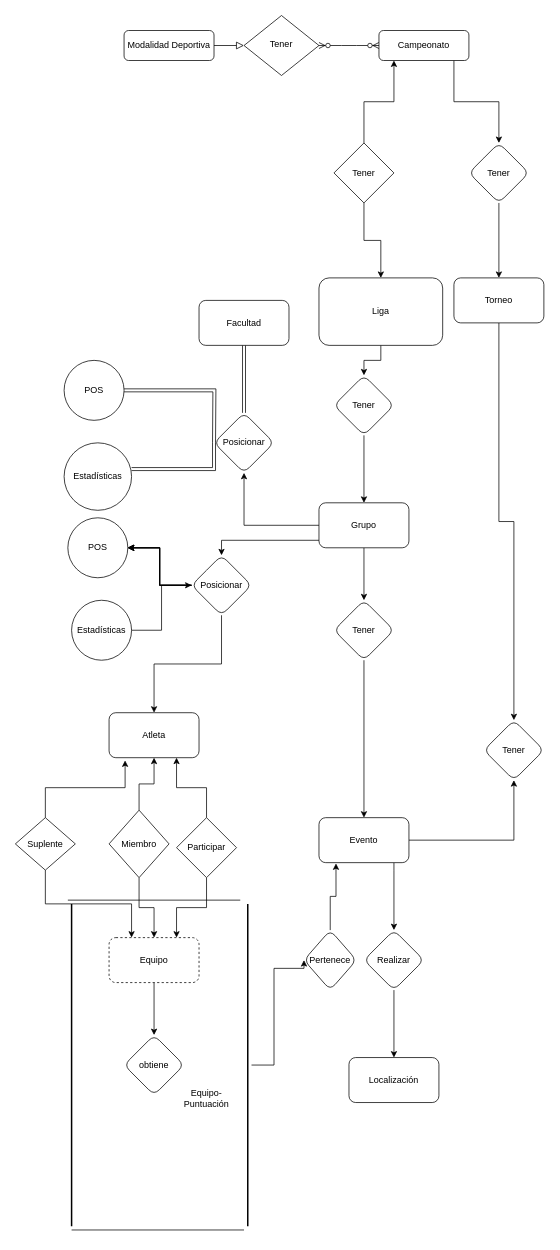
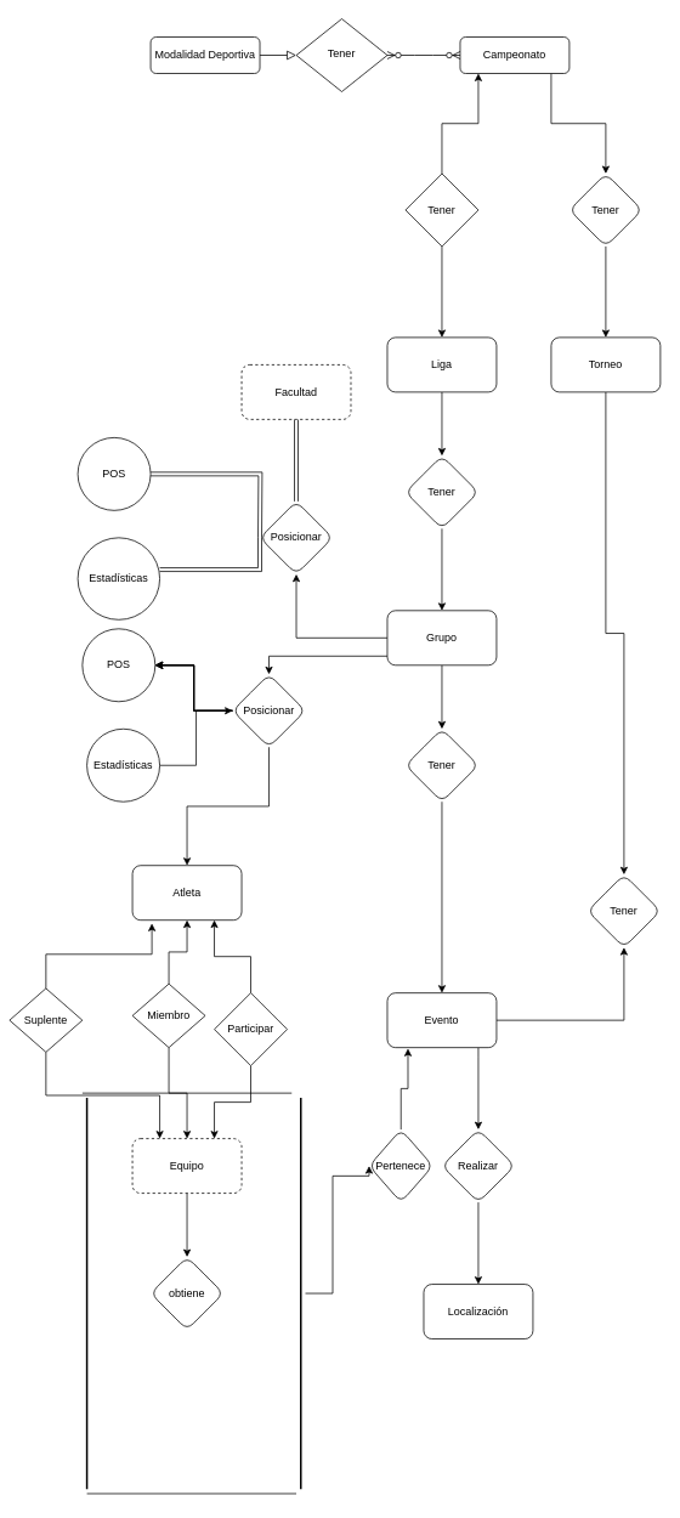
  <mxCell id="0" />
  <mxCell id="1" parent="0" />
  <mxCell id="2" value="" style="rounded=0;html=1;jettySize=auto;orthogonalLoop=1;fontSize=11;endArrow=block;endFill=0;endSize=8;strokeWidth=1;shadow=0;labelBackgroundColor=none;edgeStyle=orthogonalEdgeStyle;" parent="1" source="3" target="4" edge="1"><mxGeometry relative="1" as="geometry" /></mxCell>
  <mxCell id="3" value="Modalidad Deportiva" style="rounded=1;whiteSpace=wrap;html=1;fontSize=12;glass=0;strokeWidth=1;shadow=0;" parent="1" vertex="1"><mxGeometry x="165" y="40" width="120" height="40" as="geometry" /></mxCell>
  <mxCell id="4" value="Tener" style="rhombus;whiteSpace=wrap;html=1;shadow=0;fontFamily=Helvetica;fontSize=12;align=center;strokeWidth=1;spacing=6;spacingTop=-4;" parent="1" vertex="1"><mxGeometry x="325" y="20" width="100" height="80" as="geometry" /></mxCell>
  <mxCell id="5" value="" style="edgeStyle=orthogonalEdgeStyle;rounded=0;orthogonalLoop=1;jettySize=auto;html=1;" parent="1" source="6" target="15" edge="1"><mxGeometry relative="1" as="geometry"><Array as="points"><mxPoint x="605" y="135" /><mxPoint x="665" y="135" /></Array></mxGeometry></mxCell>
  <mxCell id="6" value="Campeonato" style="rounded=1;whiteSpace=wrap;html=1;fontSize=12;glass=0;strokeWidth=1;shadow=0;" parent="1" vertex="1"><mxGeometry x="505" y="40" width="120" height="40" as="geometry" /></mxCell>
  <mxCell id="7" value="" style="edgeStyle=orthogonalEdgeStyle;rounded=0;orthogonalLoop=1;jettySize=auto;html=1;" parent="1" source="8" target="17" edge="1"><mxGeometry relative="1" as="geometry" /></mxCell>
- <mxCell id="8" value="Liga" style="whiteSpace=wrap;html=1;rounded=1;glass=0;strokeWidth=1;shadow=0;" parent="1" vertex="1"><mxGeometry x="425" y="370" width="165" height="90" as="geometry" /></mxCell>
+ <mxCell id="8" value="Liga" style="whiteSpace=wrap;html=1;rounded=1;glass=0;strokeWidth=1;shadow=0;" parent="1" vertex="1"><mxGeometry x="425" y="370" width="120" height="60" as="geometry" /></mxCell>
  <mxCell id="9" style="edgeStyle=orthogonalEdgeStyle;rounded=0;orthogonalLoop=1;jettySize=auto;html=1;" parent="1" source="10" target="27" edge="1"><mxGeometry relative="1" as="geometry" /></mxCell>
  <mxCell id="10" value="Torneo" style="whiteSpace=wrap;html=1;rounded=1;glass=0;strokeWidth=1;shadow=0;" parent="1" vertex="1"><mxGeometry x="605" y="370" width="120" height="60" as="geometry" /></mxCell>
  <mxCell id="11" value="" style="edgeStyle=orthogonalEdgeStyle;rounded=0;orthogonalLoop=1;jettySize=auto;html=1;" parent="1" source="13" target="6" edge="1"><mxGeometry relative="1" as="geometry"><Array as="points"><mxPoint x="485" y="135" /><mxPoint x="525" y="135" /></Array></mxGeometry></mxCell>
  <mxCell id="12" value="" style="edgeStyle=orthogonalEdgeStyle;rounded=0;orthogonalLoop=1;jettySize=auto;html=1;" parent="1" source="13" target="8" edge="1"><mxGeometry relative="1" as="geometry" /></mxCell>
  <mxCell id="13" value="Tener" style="rhombus;whiteSpace=wrap;html=1;" parent="1" vertex="1"><mxGeometry x="445" y="190" width="80" height="80" as="geometry" /></mxCell>
  <mxCell id="14" value="" style="edgeStyle=orthogonalEdgeStyle;rounded=0;orthogonalLoop=1;jettySize=auto;html=1;" parent="1" source="15" target="10" edge="1"><mxGeometry relative="1" as="geometry" /></mxCell>
  <mxCell id="15" value="Tener" style="rhombus;whiteSpace=wrap;html=1;rounded=1;glass=0;strokeWidth=1;shadow=0;" parent="1" vertex="1"><mxGeometry x="625" y="190" width="80" height="80" as="geometry" /></mxCell>
  <mxCell id="16" value="" style="edgeStyle=orthogonalEdgeStyle;rounded=0;orthogonalLoop=1;jettySize=auto;html=1;" parent="1" source="17" target="21" edge="1"><mxGeometry relative="1" as="geometry" /></mxCell>
  <mxCell id="17" value="Tener" style="rhombus;whiteSpace=wrap;html=1;rounded=1;glass=0;strokeWidth=1;shadow=0;" parent="1" vertex="1"><mxGeometry x="445" y="500" width="80" height="80" as="geometry" /></mxCell>
  <mxCell id="18" value="" style="edgeStyle=orthogonalEdgeStyle;rounded=0;orthogonalLoop=1;jettySize=auto;html=1;" parent="1" source="21" target="23" edge="1"><mxGeometry relative="1" as="geometry" /></mxCell>
  <mxCell id="19" value="" style="edgeStyle=orthogonalEdgeStyle;rounded=0;orthogonalLoop=1;jettySize=auto;html=1;" parent="1" source="21" target="34" edge="1"><mxGeometry relative="1" as="geometry"><Array as="points"><mxPoint x="295" y="720" /></Array></mxGeometry></mxCell>
  <mxCell id="20" value="" style="edgeStyle=orthogonalEdgeStyle;rounded=0;orthogonalLoop=1;jettySize=auto;html=1;" parent="1" source="21" target="41" edge="1"><mxGeometry relative="1" as="geometry" /></mxCell>
  <mxCell id="21" value="Grupo" style="whiteSpace=wrap;html=1;rounded=1;glass=0;strokeWidth=1;shadow=0;" parent="1" vertex="1"><mxGeometry x="425" y="670" width="120" height="60" as="geometry" /></mxCell>
  <mxCell id="22" value="" style="edgeStyle=orthogonalEdgeStyle;rounded=0;orthogonalLoop=1;jettySize=auto;html=1;" parent="1" source="23" target="26" edge="1"><mxGeometry relative="1" as="geometry" /></mxCell>
  <mxCell id="23" value="Tener" style="rhombus;whiteSpace=wrap;html=1;rounded=1;glass=0;strokeWidth=1;shadow=0;" parent="1" vertex="1"><mxGeometry x="445" y="800" width="80" height="80" as="geometry" /></mxCell>
  <mxCell id="24" value="" style="edgeStyle=orthogonalEdgeStyle;rounded=0;orthogonalLoop=1;jettySize=auto;html=1;" parent="1" source="26" target="27" edge="1"><mxGeometry relative="1" as="geometry" /></mxCell>
  <mxCell id="25" value="" style="edgeStyle=orthogonalEdgeStyle;rounded=0;orthogonalLoop=1;jettySize=auto;html=1;" parent="1" source="26" target="50" edge="1"><mxGeometry relative="1" as="geometry"><Array as="points"><mxPoint x="525" y="1160" /><mxPoint x="525" y="1160" /></Array></mxGeometry></mxCell>
  <mxCell id="26" value="Evento" style="whiteSpace=wrap;html=1;rounded=1;glass=0;strokeWidth=1;shadow=0;" parent="1" vertex="1"><mxGeometry x="425" y="1090" width="120" height="60" as="geometry" /></mxCell>
  <mxCell id="27" value="Tener" style="rhombus;whiteSpace=wrap;html=1;rounded=1;glass=0;strokeWidth=1;shadow=0;" parent="1" vertex="1"><mxGeometry x="645" y="960" width="80" height="80" as="geometry" /></mxCell>
  <mxCell id="28" value="" style="edgeStyle=orthogonalEdgeStyle;rounded=0;orthogonalLoop=1;jettySize=auto;html=1;" parent="1" source="34" target="35" edge="1"><mxGeometry relative="1" as="geometry" /></mxCell>
  <mxCell id="29" value="" style="edgeStyle=orthogonalEdgeStyle;rounded=0;orthogonalLoop=1;jettySize=auto;html=1;" parent="1" source="34" target="35" edge="1"><mxGeometry relative="1" as="geometry" /></mxCell>
  <mxCell id="30" value="" style="edgeStyle=orthogonalEdgeStyle;rounded=0;orthogonalLoop=1;jettySize=auto;html=1;" parent="1" source="34" target="35" edge="1"><mxGeometry relative="1" as="geometry" /></mxCell>
  <mxCell id="31" value="" style="edgeStyle=orthogonalEdgeStyle;rounded=0;orthogonalLoop=1;jettySize=auto;html=1;" parent="1" source="34" target="35" edge="1"><mxGeometry relative="1" as="geometry" /></mxCell>
  <mxCell id="32" value="" style="edgeStyle=orthogonalEdgeStyle;rounded=0;orthogonalLoop=1;jettySize=auto;html=1;" parent="1" source="34" target="35" edge="1"><mxGeometry relative="1" as="geometry" /></mxCell>
  <mxCell id="33" value="" style="edgeStyle=orthogonalEdgeStyle;rounded=0;orthogonalLoop=1;jettySize=auto;html=1;" parent="1" source="34" target="38" edge="1"><mxGeometry relative="1" as="geometry" /></mxCell>
  <mxCell id="34" value="Posicionar" style="rhombus;whiteSpace=wrap;html=1;rounded=1;glass=0;strokeWidth=1;shadow=0;" parent="1" vertex="1"><mxGeometry x="255" y="740" width="80" height="80" as="geometry" /></mxCell>
  <mxCell id="35" value="POS" style="ellipse;whiteSpace=wrap;html=1;rounded=1;glass=0;strokeWidth=1;shadow=0;" parent="1" vertex="1"><mxGeometry x="90" y="690" width="80" height="80" as="geometry" /></mxCell>
  <mxCell id="36" value="" style="edgeStyle=orthogonalEdgeStyle;rounded=0;orthogonalLoop=1;jettySize=auto;html=1;" parent="1" source="37" target="34" edge="1"><mxGeometry relative="1" as="geometry" /></mxCell>
  <mxCell id="37" value="Estadísticas" style="ellipse;whiteSpace=wrap;html=1;aspect=fixed;" parent="1" vertex="1"><mxGeometry x="95" y="800" width="80" height="80" as="geometry" /></mxCell>
  <mxCell id="38" value="Atleta" style="whiteSpace=wrap;html=1;rounded=1;glass=0;strokeWidth=1;shadow=0;" parent="1" vertex="1"><mxGeometry x="145" y="950" width="120" height="60" as="geometry" /></mxCell>
  <mxCell id="39" style="edgeStyle=orthogonalEdgeStyle;shape=link;rounded=0;orthogonalLoop=1;jettySize=auto;html=1;exitX=0;exitY=0.5;exitDx=0;exitDy=0;" parent="1" edge="1"><mxGeometry relative="1" as="geometry"><mxPoint x="285" y="590" as="sourcePoint" /><mxPoint x="175" y="625" as="targetPoint" /><Array as="points"><mxPoint x="285" y="625" /></Array></mxGeometry></mxCell>
  <mxCell id="40" value="" style="edgeStyle=orthogonalEdgeStyle;shape=link;rounded=0;orthogonalLoop=1;jettySize=auto;html=1;" parent="1" source="41" target="45" edge="1"><mxGeometry relative="1" as="geometry" /></mxCell>
  <mxCell id="41" value="Posicionar" style="rhombus;whiteSpace=wrap;html=1;rounded=1;glass=0;strokeWidth=1;shadow=0;" parent="1" vertex="1"><mxGeometry x="285" y="550" width="80" height="80" as="geometry" /></mxCell>
  <mxCell id="42" style="edgeStyle=orthogonalEdgeStyle;shape=link;rounded=0;orthogonalLoop=1;jettySize=auto;html=1;exitX=1;exitY=0.5;exitDx=0;exitDy=0;" parent="1" source="43" edge="1"><mxGeometry relative="1" as="geometry"><mxPoint x="285" y="590" as="targetPoint" /></mxGeometry></mxCell>
  <mxCell id="43" value="POS" style="ellipse;whiteSpace=wrap;html=1;rounded=1;glass=0;strokeWidth=1;shadow=0;" parent="1" vertex="1"><mxGeometry x="85" y="480" width="80" height="80" as="geometry" /></mxCell>
  <mxCell id="44" value="Estadísticas" style="ellipse;whiteSpace=wrap;html=1;aspect=fixed;" parent="1" vertex="1"><mxGeometry x="85" y="590" width="90" height="90" as="geometry" /></mxCell>
- <mxCell id="45" value="Facultad" style="whiteSpace=wrap;html=1;rounded=1;glass=0;strokeWidth=1;shadow=0;" parent="1" vertex="1"><mxGeometry x="265" y="400" width="120" height="60" as="geometry" /></mxCell>
+ <mxCell id="45" value="Facultad" style="whiteSpace=wrap;html=1;rounded=1;glass=0;strokeWidth=1;shadow=0;dashed=1;" parent="1" vertex="1"><mxGeometry x="265" y="400" width="120" height="60" as="geometry" /></mxCell>
  <mxCell id="46" value="" style="edgeStyle=orthogonalEdgeStyle;rounded=0;orthogonalLoop=1;jettySize=auto;html=1;" parent="1" source="47" target="52" edge="1"><mxGeometry relative="1" as="geometry" /></mxCell>
  <mxCell id="47" value="Equipo" style="whiteSpace=wrap;html=1;rounded=1;glass=0;strokeWidth=1;shadow=0;dashed=1;" parent="1" vertex="1"><mxGeometry x="145" y="1250" width="120" height="60" as="geometry" /></mxCell>
  <mxCell id="48" value="" style="edgeStyle=entityRelationEdgeStyle;fontSize=12;html=1;endArrow=ERzeroToMany;endFill=1;startArrow=ERzeroToMany;rounded=0;entryX=0;entryY=0.5;entryDx=0;entryDy=0;exitX=1;exitY=0.5;exitDx=0;exitDy=0;" parent="1" source="4" target="6" edge="1"><mxGeometry width="100" height="100" relative="1" as="geometry"><mxPoint x="365" y="230" as="sourcePoint" /><mxPoint x="465" y="130" as="targetPoint" /></mxGeometry></mxCell>
  <mxCell id="49" value="" style="edgeStyle=orthogonalEdgeStyle;rounded=0;orthogonalLoop=1;jettySize=auto;html=1;" parent="1" source="50" target="51" edge="1"><mxGeometry relative="1" as="geometry" /></mxCell>
  <mxCell id="50" value="Realizar" style="rhombus;whiteSpace=wrap;html=1;rounded=1;glass=0;strokeWidth=1;shadow=0;" parent="1" vertex="1"><mxGeometry x="485" y="1240" width="80" height="80" as="geometry" /></mxCell>
  <mxCell id="51" value="Localización" style="whiteSpace=wrap;html=1;rounded=1;glass=0;strokeWidth=1;shadow=0;" parent="1" vertex="1"><mxGeometry x="465" y="1410" width="120" height="60" as="geometry" /></mxCell>
  <mxCell id="52" value="obtiene" style="rhombus;whiteSpace=wrap;html=1;rounded=1;glass=0;strokeWidth=1;shadow=0;" parent="1" vertex="1"><mxGeometry x="165" y="1380" width="80" height="80" as="geometry" /></mxCell>
  <mxCell id="53" value="" style="line;strokeWidth=2;direction=south;html=1;" parent="1" vertex="1"><mxGeometry x="90" y="1205" width="10" height="430" as="geometry" /></mxCell>
  <mxCell id="54" value="" style="edgeStyle=orthogonalEdgeStyle;rounded=0;orthogonalLoop=1;jettySize=auto;html=1;entryX=0;entryY=0.5;entryDx=0;entryDy=0;" parent="1" source="55" target="59" edge="1"><mxGeometry relative="1" as="geometry"><mxPoint x="395" y="1290" as="targetPoint" /><Array as="points"><mxPoint x="365" y="1420" /><mxPoint x="365" y="1291" /><mxPoint x="405" y="1291" /></Array></mxGeometry></mxCell>
  <mxCell id="55" value="" style="line;strokeWidth=2;direction=south;html=1;" parent="1" vertex="1"><mxGeometry x="325" y="1205" width="10" height="430" as="geometry" /></mxCell>
  <mxCell id="56" value="" style="line;strokeWidth=1;rotatable=0;dashed=0;labelPosition=right;align=left;verticalAlign=middle;spacingTop=0;spacingLeft=6;points=[];portConstraint=eastwest;" parent="1" vertex="1"><mxGeometry x="95" y="1635" width="230" height="10" as="geometry" /></mxCell>
  <mxCell id="57" value="" style="line;strokeWidth=1;rotatable=0;dashed=0;labelPosition=right;align=left;verticalAlign=middle;spacingTop=0;spacingLeft=6;points=[];portConstraint=eastwest;" parent="1" vertex="1"><mxGeometry x="90" y="1195" width="230" height="10" as="geometry" /></mxCell>
- <mxCell id="58" value="Equipo-Puntuación" style="text;html=1;strokeColor=none;fillColor=none;align=center;verticalAlign=middle;whiteSpace=wrap;rounded=0;" parent="1" vertex="1"><mxGeometry x="245" y="1450" width="60" height="30" as="geometry" /></mxCell>
  <mxCell id="59" value="Pertenece" style="rhombus;whiteSpace=wrap;html=1;rounded=1;glass=0;strokeWidth=1;shadow=0;" parent="1" vertex="1"><mxGeometry x="405" y="1240" width="70" height="80" as="geometry" /></mxCell>
  <mxCell id="60" style="edgeStyle=orthogonalEdgeStyle;rounded=0;orthogonalLoop=1;jettySize=auto;html=1;exitX=0.5;exitY=0;exitDx=0;exitDy=0;entryX=0.189;entryY=1.017;entryDx=0;entryDy=0;entryPerimeter=0;" parent="1" source="59" target="26" edge="1"><mxGeometry relative="1" as="geometry" /></mxCell>
  <mxCell id="61" style="edgeStyle=orthogonalEdgeStyle;rounded=0;orthogonalLoop=1;jettySize=auto;html=1;exitX=0.5;exitY=1;exitDx=0;exitDy=0;entryX=0.75;entryY=0;entryDx=0;entryDy=0;" parent="1" source="63" target="47" edge="1"><mxGeometry relative="1" as="geometry" /></mxCell>
  <mxCell id="62" style="edgeStyle=orthogonalEdgeStyle;rounded=0;orthogonalLoop=1;jettySize=auto;html=1;exitX=0.5;exitY=0;exitDx=0;exitDy=0;entryX=0.75;entryY=1;entryDx=0;entryDy=0;" parent="1" source="63" target="38" edge="1"><mxGeometry relative="1" as="geometry" /></mxCell>
  <mxCell id="63" value="Participar&lt;br&gt;" style="rhombus;whiteSpace=wrap;html=1;" parent="1" vertex="1"><mxGeometry x="235" y="1090" width="80" height="80" as="geometry" /></mxCell>
  <mxCell id="64" style="edgeStyle=orthogonalEdgeStyle;rounded=0;orthogonalLoop=1;jettySize=auto;html=1;" parent="1" source="66" target="38" edge="1"><mxGeometry relative="1" as="geometry" /></mxCell>
  <mxCell id="65" style="edgeStyle=orthogonalEdgeStyle;rounded=0;orthogonalLoop=1;jettySize=auto;html=1;exitX=0.5;exitY=1;exitDx=0;exitDy=0;entryX=0.5;entryY=0;entryDx=0;entryDy=0;" parent="1" source="66" target="47" edge="1"><mxGeometry relative="1" as="geometry" /></mxCell>
- <mxCell id="66" value="Miembro" style="rhombus;whiteSpace=wrap;html=1;" parent="1" vertex="1"><mxGeometry x="145" y="1080" width="80" height="90" as="geometry" /></mxCell>
+ <mxCell id="66" value="Miembro" style="rhombus;whiteSpace=wrap;html=1;" parent="1" vertex="1"><mxGeometry x="145" y="1080" width="80" height="70" as="geometry" /></mxCell>
  <mxCell id="67" style="edgeStyle=orthogonalEdgeStyle;rounded=0;orthogonalLoop=1;jettySize=auto;html=1;exitX=0.5;exitY=1;exitDx=0;exitDy=0;entryX=0.25;entryY=0;entryDx=0;entryDy=0;" parent="1" source="68" target="47" edge="1"><mxGeometry relative="1" as="geometry" /></mxCell>
- <mxCell id="68" value="Suplente" style="rhombus;whiteSpace=wrap;html=1;" parent="1" vertex="1"><mxGeometry x="20" y="1090" width="80" height="70" as="geometry" /></mxCell>
+ <mxCell id="68" value="Suplente" style="rhombus;whiteSpace=wrap;html=1;" parent="1" vertex="1"><mxGeometry x="10" y="1085" width="80" height="70" as="geometry" /></mxCell>
  <mxCell id="69" style="edgeStyle=orthogonalEdgeStyle;rounded=0;orthogonalLoop=1;jettySize=auto;html=1;exitX=0.5;exitY=0;exitDx=0;exitDy=0;entryX=0.178;entryY=1.061;entryDx=0;entryDy=0;entryPerimeter=0;" parent="1" source="68" target="38" edge="1"><mxGeometry relative="1" as="geometry" /></mxCell>
